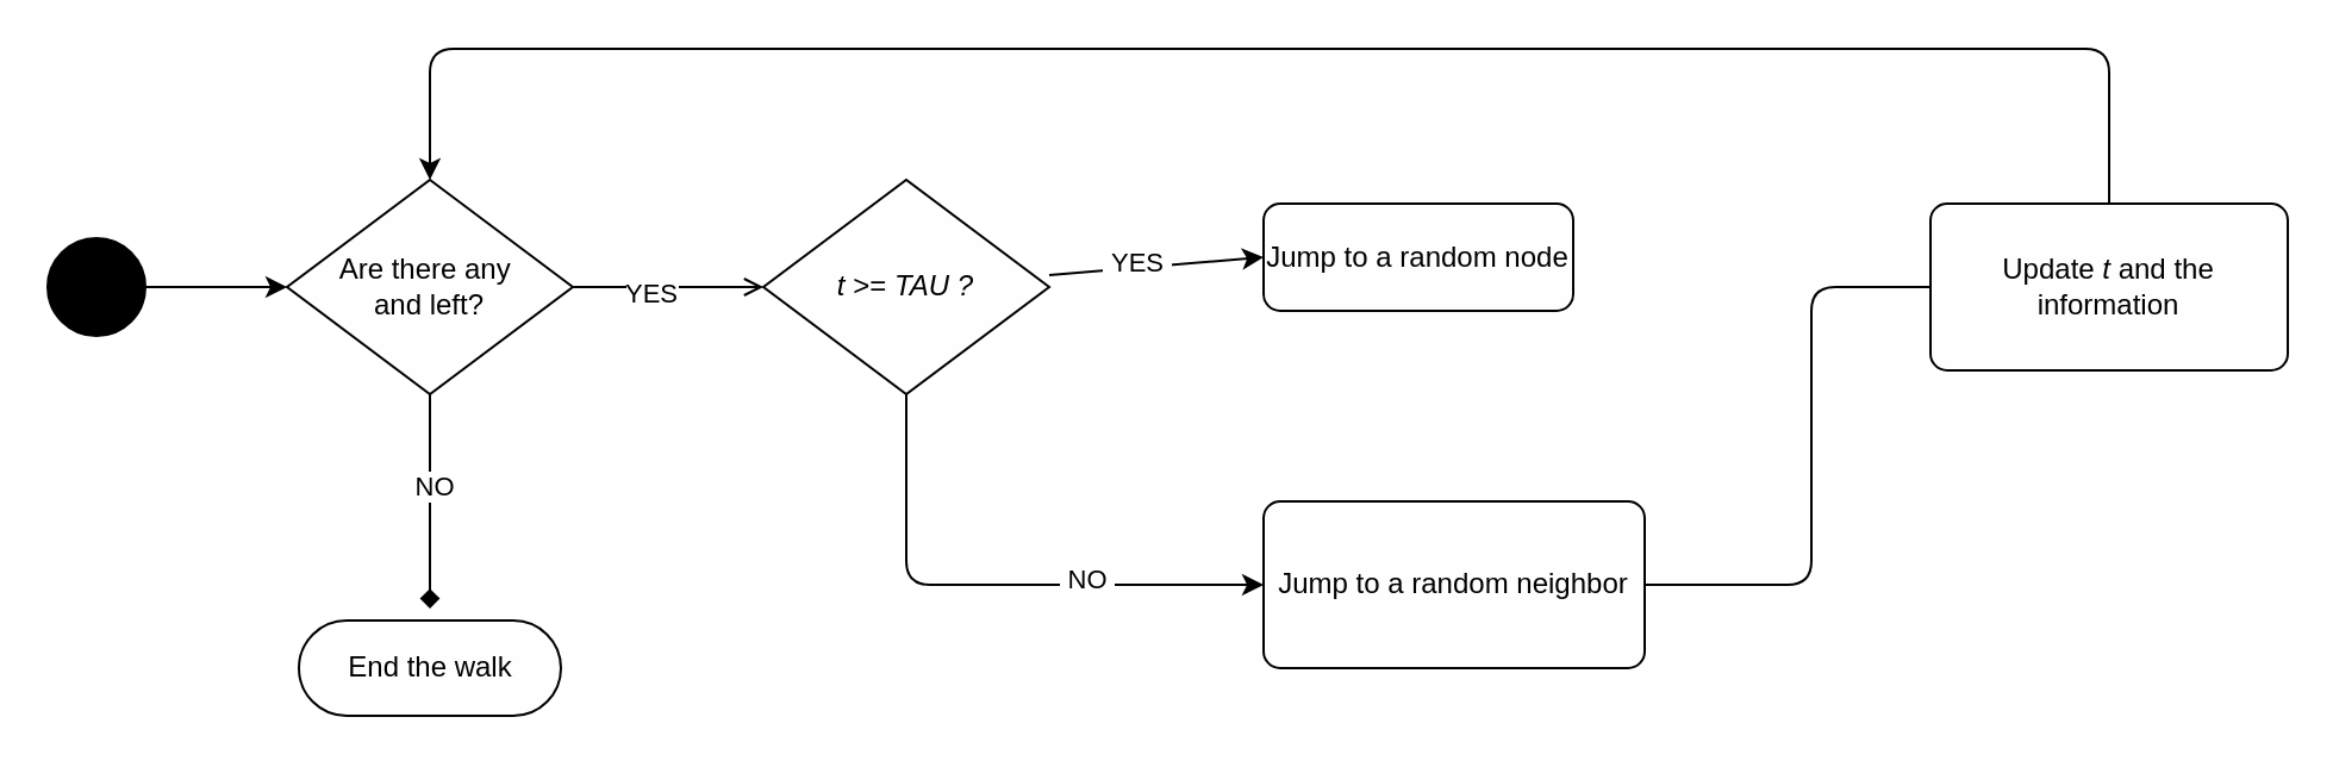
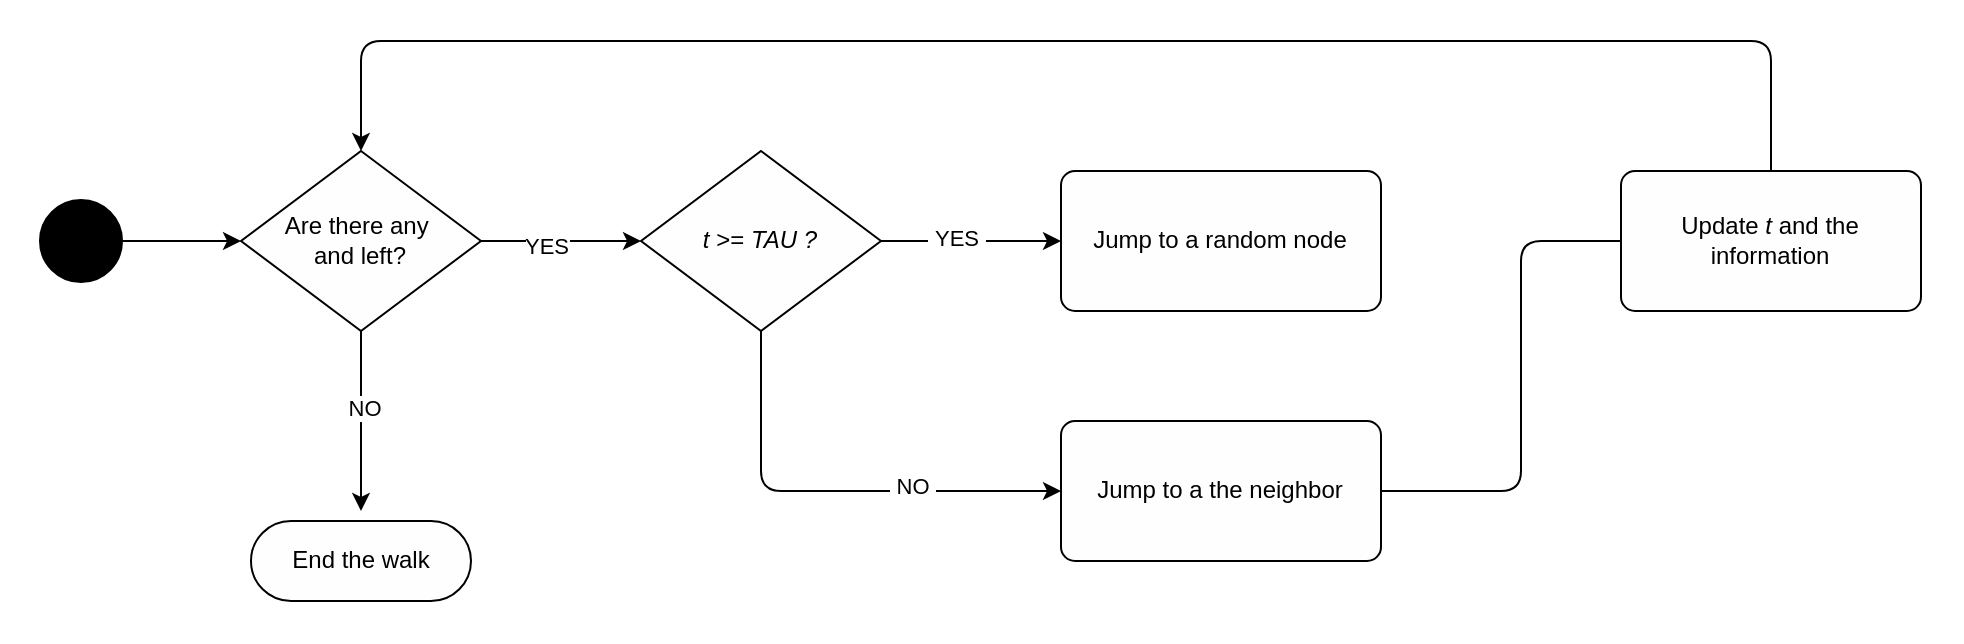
  <mxCell id="0" />
  <mxCell id="1" parent="0" />
  <mxCell id="2" style="edgeStyle=none;html=1;exitX=1;exitY=0.5;exitDx=0;exitDy=0;exitPerimeter=0;entryX=0;entryY=0.5;entryDx=0;entryDy=0;entryPerimeter=0;" edge="1" parent="1" source="3" target="8"><mxGeometry relative="1" as="geometry" /></mxCell>
  <mxCell id="3" value="" style="strokeWidth=2;html=1;shape=mxgraph.flowchart.start_2;whiteSpace=wrap;fillColor=#000000;strokeColor=#000000;" vertex="1" parent="1"><mxGeometry x="20" y="100" width="40" height="40" as="geometry" /></mxCell>
- <mxCell id="4" style="edgeStyle=none;html=1;entryX=0;entryY=0.5;entryDx=0;entryDy=0;entryPerimeter=0;endArrow=open;" edge="1" parent="1" source="8" target="13"><mxGeometry relative="1" as="geometry" /></mxCell>
+ <mxCell id="4" style="edgeStyle=none;html=1;entryX=0;entryY=0.5;entryDx=0;entryDy=0;entryPerimeter=0;" edge="1" parent="1" source="8" target="13"><mxGeometry relative="1" as="geometry" /></mxCell>
  <mxCell id="5" value="YES" style="edgeLabel;html=1;align=center;verticalAlign=middle;resizable=0;points=[];" vertex="1" connectable="0" parent="4"><mxGeometry x="-0.212" y="-2" relative="1" as="geometry"><mxPoint as="offset" /></mxGeometry></mxCell>
- <mxCell id="6" style="edgeStyle=none;html=1;entryX=0.5;entryY=0.5;entryDx=0;entryDy=-25;entryPerimeter=0;endArrow=diamond;" edge="1" parent="1" source="8" target="19"><mxGeometry relative="1" as="geometry" /></mxCell>
+ <mxCell id="6" style="edgeStyle=none;html=1;entryX=0.5;entryY=0.5;entryDx=0;entryDy=-25;entryPerimeter=0;" edge="1" parent="1" source="8" target="19"><mxGeometry relative="1" as="geometry" /></mxCell>
  <mxCell id="7" value="NO" style="edgeLabel;html=1;align=center;verticalAlign=middle;resizable=0;points=[];" vertex="1" connectable="0" parent="6"><mxGeometry x="-0.162" y="1" relative="1" as="geometry"><mxPoint as="offset" /></mxGeometry></mxCell>
  <mxCell id="8" value="Are there any&amp;nbsp;&lt;br&gt;and left?" style="strokeWidth=1;html=1;shape=mxgraph.flowchart.decision;whiteSpace=wrap;strokeColor=default;fillColor=#fefefe;" vertex="1" parent="1"><mxGeometry x="120" y="75" width="120" height="90" as="geometry" /></mxCell>
  <mxCell id="9" style="edgeStyle=none;html=1;entryX=0;entryY=0.5;entryDx=0;entryDy=0;" edge="1" parent="1" source="13" target="14"><mxGeometry relative="1" as="geometry" /></mxCell>
  <mxCell id="10" value="&amp;nbsp;YES&amp;nbsp;" style="edgeLabel;html=1;align=center;verticalAlign=middle;resizable=0;points=[];" vertex="1" connectable="0" parent="9"><mxGeometry x="-0.172" y="2" relative="1" as="geometry"><mxPoint as="offset" /></mxGeometry></mxCell>
  <mxCell id="11" style="edgeStyle=none;html=1;entryX=0;entryY=0.5;entryDx=0;entryDy=0;exitX=0.5;exitY=1;exitDx=0;exitDy=0;exitPerimeter=0;" edge="1" parent="1"><mxGeometry relative="1" as="geometry"><mxPoint x="380" y="165" as="sourcePoint" /><mxPoint x="530" y="245" as="targetPoint" /><Array as="points"><mxPoint x="380" y="245" /></Array></mxGeometry></mxCell>
  <mxCell id="12" value="&amp;nbsp;NO&amp;nbsp;" style="edgeLabel;html=1;align=center;verticalAlign=middle;resizable=0;points=[];" vertex="1" connectable="0" parent="11"><mxGeometry x="0.357" y="3" relative="1" as="geometry"><mxPoint x="-1" as="offset" /></mxGeometry></mxCell>
  <mxCell id="13" value="&lt;i&gt;t&lt;/i&gt; &amp;gt;= &lt;i&gt;TAU ?&lt;/i&gt;" style="strokeWidth=1;html=1;shape=mxgraph.flowchart.decision;whiteSpace=wrap;strokeColor=default;fillColor=#fefefe;" vertex="1" parent="1"><mxGeometry x="320" y="75" width="120" height="90" as="geometry" /></mxCell>
- <mxCell id="14" value="Jump to a random node" style="rounded=1;whiteSpace=wrap;html=1;absoluteArcSize=1;arcSize=14;strokeWidth=1;strokeColor=default;fillColor=#fefefe;" vertex="1" parent="1"><mxGeometry x="530" y="85" width="130" height="45" as="geometry" /></mxCell>
+ <mxCell id="14" value="Jump to a random node" style="rounded=1;whiteSpace=wrap;html=1;absoluteArcSize=1;arcSize=14;strokeWidth=1;strokeColor=default;fillColor=#fefefe;" vertex="1" parent="1"><mxGeometry x="530" y="85" width="160" height="70" as="geometry" /></mxCell>
  <mxCell id="15" style="edgeStyle=none;html=1;" edge="1" parent="1" source="16"><mxGeometry relative="1" as="geometry"><mxPoint x="920" y="120" as="targetPoint" /><Array as="points"><mxPoint x="760" y="245" /><mxPoint x="760" y="120" /></Array></mxGeometry></mxCell>
- <mxCell id="16" value="Jump to a random neighbor" style="rounded=1;whiteSpace=wrap;html=1;absoluteArcSize=1;arcSize=14;strokeWidth=1;strokeColor=default;fillColor=#fefefe;" vertex="1" parent="1"><mxGeometry x="530" y="210" width="160" height="70" as="geometry" /></mxCell>
+ <mxCell id="16" value="Jump to a the neighbor" style="rounded=1;whiteSpace=wrap;html=1;absoluteArcSize=1;arcSize=14;strokeWidth=1;strokeColor=default;fillColor=#fefefe;" vertex="1" parent="1"><mxGeometry x="530" y="210" width="160" height="70" as="geometry" /></mxCell>
  <mxCell id="17" style="edgeStyle=none;html=1;entryX=0.5;entryY=0;entryDx=0;entryDy=0;entryPerimeter=0;" edge="1" parent="1" source="18" target="8"><mxGeometry relative="1" as="geometry"><Array as="points"><mxPoint x="885" y="20" /><mxPoint x="180" y="20" /></Array></mxGeometry></mxCell>
  <mxCell id="18" value="Update &lt;i&gt;t&lt;/i&gt; and the information" style="rounded=1;whiteSpace=wrap;html=1;absoluteArcSize=1;arcSize=14;strokeWidth=1;strokeColor=default;fillColor=#fefefe;" vertex="1" parent="1"><mxGeometry x="810" y="85" width="150" height="70" as="geometry" /></mxCell>
  <mxCell id="19" value="End the walk" style="html=1;dashed=0;whitespace=wrap;shape=mxgraph.dfd.start;strokeColor=default;strokeWidth=1;fillColor=#fefefe;" vertex="1" parent="1"><mxGeometry x="125" y="260" width="110" height="40" as="geometry" /></mxCell>
